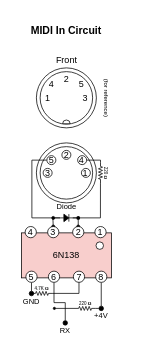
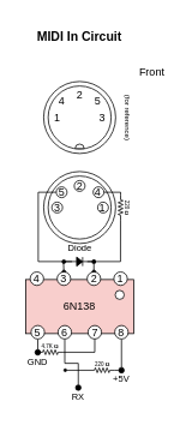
  <mxCell id="0" />
  <mxCell id="1" parent="0" />
  <mxCell id="2" value="" style="ellipse;whiteSpace=wrap;html=1;aspect=fixed;" parent="1" vertex="1"><mxGeometry x="48" y="90" width="80" height="80" as="geometry" /></mxCell>
  <mxCell id="3" value="" style="ellipse;whiteSpace=wrap;html=1;aspect=fixed;" parent="1" vertex="1"><mxGeometry x="53" y="95" width="70" height="70" as="geometry" /></mxCell>
  <mxCell id="4" value="1" style="text;html=1;align=center;verticalAlign=middle;resizable=0;points=[];autosize=1;" parent="1" vertex="1"><mxGeometry x="53" y="120" width="20" height="20" as="geometry" /></mxCell>
  <mxCell id="5" value="2" style="text;html=1;align=center;verticalAlign=middle;resizable=0;points=[];autosize=1;" parent="1" vertex="1"><mxGeometry x="78" y="95" width="20" height="20" as="geometry" /></mxCell>
  <mxCell id="6" value="3" style="text;html=1;align=center;verticalAlign=middle;resizable=0;points=[];autosize=1;" parent="1" vertex="1"><mxGeometry x="103" y="120" width="20" height="20" as="geometry" /></mxCell>
  <mxCell id="7" value="4" style="text;html=1;align=center;verticalAlign=middle;resizable=0;points=[];autosize=1;" parent="1" vertex="1"><mxGeometry x="58" y="102" width="20" height="20" as="geometry" /></mxCell>
  <mxCell id="8" value="5" style="text;html=1;align=center;verticalAlign=middle;resizable=0;points=[];autosize=1;" parent="1" vertex="1"><mxGeometry x="98" y="102" width="20" height="20" as="geometry" /></mxCell>
  <mxCell id="9" value="" style="shape=or;whiteSpace=wrap;html=1;rotation=-90;" parent="1" vertex="1"><mxGeometry x="85.5" y="157" width="5" height="10" as="geometry" /></mxCell>
- <mxCell id="10" value="Front" style="text;html=1;align=center;verticalAlign=middle;resizable=0;points=[];autosize=1;" parent="1" vertex="1"><mxGeometry x="68" y="70" width="40" height="20" as="geometry" /></mxCell>
+ <mxCell id="10" value="Front" style="text;html=1;align=center;verticalAlign=middle;resizable=0;points=[];autosize=1;" parent="1" vertex="1"><mxGeometry x="148" y="70" width="40" height="20" as="geometry" /></mxCell>
  <mxCell id="11" value="" style="ellipse;whiteSpace=wrap;html=1;aspect=fixed;" parent="1" vertex="1"><mxGeometry x="48" y="190" width="80" height="80" as="geometry" /></mxCell>
  <mxCell id="12" value="" style="ellipse;whiteSpace=wrap;html=1;aspect=fixed;" parent="1" vertex="1"><mxGeometry x="53" y="195" width="70" height="70" as="geometry" /></mxCell>
  <mxCell id="13" value="" style="verticalLabelPosition=bottom;shadow=0;dashed=0;align=center;html=1;verticalAlign=top;strokeWidth=1;shape=ellipse;perimeter=ellipsePerimeter;" parent="1" vertex="1"><mxGeometry x="82" y="200" width="12" height="12" as="geometry" /></mxCell>
  <mxCell id="14" style="edgeStyle=orthogonalEdgeStyle;rounded=0;orthogonalLoop=1;jettySize=auto;html=1;exitX=1;exitY=0.5;exitDx=0;exitDy=0;entryX=0;entryY=0.5;entryDx=0;entryDy=0;entryPerimeter=0;fontSize=10;endArrow=none;endFill=0;" parent="1" source="15" target="27" edge="1"><mxGeometry relative="1" as="geometry" /></mxCell>
  <mxCell id="15" value="" style="verticalLabelPosition=bottom;shadow=0;dashed=0;align=center;html=1;verticalAlign=top;strokeWidth=1;shape=ellipse;perimeter=ellipsePerimeter;" parent="1" vertex="1"><mxGeometry x="103" y="207" width="12" height="12" as="geometry" /></mxCell>
  <mxCell id="16" style="edgeStyle=orthogonalEdgeStyle;rounded=0;orthogonalLoop=1;jettySize=auto;html=1;exitX=0;exitY=0.5;exitDx=0;exitDy=0;fontSize=10;endArrow=none;endFill=0;entryX=0;entryY=0.5;entryDx=0;entryDy=0;entryPerimeter=0;" parent="1" source="17" target="32" edge="1"><mxGeometry relative="1" as="geometry"><mxPoint x="42" y="280" as="targetPoint" /></mxGeometry></mxCell>
  <mxCell id="17" value="" style="verticalLabelPosition=bottom;shadow=0;dashed=0;align=center;html=1;verticalAlign=top;strokeWidth=1;shape=ellipse;perimeter=ellipsePerimeter;" parent="1" vertex="1"><mxGeometry x="62" y="207" width="12" height="12" as="geometry" /></mxCell>
  <mxCell id="18" value="" style="verticalLabelPosition=bottom;shadow=0;dashed=0;align=center;html=1;verticalAlign=top;strokeWidth=1;shape=ellipse;perimeter=ellipsePerimeter;" parent="1" vertex="1"><mxGeometry x="108" y="224" width="12" height="12" as="geometry" /></mxCell>
  <mxCell id="19" value="" style="verticalLabelPosition=bottom;shadow=0;dashed=0;align=center;html=1;verticalAlign=top;strokeWidth=1;shape=ellipse;perimeter=ellipsePerimeter;" parent="1" vertex="1"><mxGeometry x="57" y="224" width="12" height="12" as="geometry" /></mxCell>
  <mxCell id="20" value="2" style="text;html=1;align=center;verticalAlign=middle;resizable=0;points=[];autosize=1;" parent="1" vertex="1"><mxGeometry x="78" y="196" width="20" height="20" as="geometry" /></mxCell>
  <mxCell id="21" value="3" style="text;html=1;align=center;verticalAlign=middle;resizable=0;points=[];autosize=1;" parent="1" vertex="1"><mxGeometry x="53" y="220" width="20" height="20" as="geometry" /></mxCell>
  <mxCell id="22" value="1" style="text;html=1;align=center;verticalAlign=middle;resizable=0;points=[];autosize=1;" parent="1" vertex="1"><mxGeometry x="103" y="220" width="20" height="20" as="geometry" /></mxCell>
  <mxCell id="23" value="5" style="text;html=1;align=center;verticalAlign=middle;resizable=0;points=[];autosize=1;" parent="1" vertex="1"><mxGeometry x="58" y="203" width="20" height="20" as="geometry" /></mxCell>
  <mxCell id="24" value="4" style="text;html=1;align=center;verticalAlign=middle;resizable=0;points=[];autosize=1;" parent="1" vertex="1"><mxGeometry x="98" y="203" width="20" height="20" as="geometry" /></mxCell>
  <mxCell id="25" value="&lt;font style=&quot;font-size: 8px&quot;&gt;(for reference)&lt;/font&gt;" style="text;html=1;align=center;verticalAlign=middle;resizable=0;points=[];autosize=1;rotation=90;" parent="1" vertex="1"><mxGeometry x="108" y="120" width="70" height="20" as="geometry" /></mxCell>
  <mxCell id="26" style="edgeStyle=orthogonalEdgeStyle;rounded=0;orthogonalLoop=1;jettySize=auto;html=1;entryX=1;entryY=0.5;entryDx=0;entryDy=0;entryPerimeter=0;endArrow=none;endFill=0;endSize=4;fontSize=10;exitX=0.953;exitY=0.978;exitDx=0;exitDy=0;exitPerimeter=0;" parent="1" source="28" target="32" edge="1"><mxGeometry relative="1" as="geometry"><mxPoint x="138" y="260" as="sourcePoint" /><Array as="points"><mxPoint x="133" y="244" /><mxPoint x="133" y="290" /></Array></mxGeometry></mxCell>
  <mxCell id="27" value="" style="pointerEvents=1;verticalLabelPosition=bottom;shadow=0;dashed=0;align=center;html=1;verticalAlign=top;shape=mxgraph.electrical.resistors.resistor_2;fontSize=10;rotation=90;" parent="1" vertex="1"><mxGeometry x="120" y="227.3" width="27" height="5.4" as="geometry" /></mxCell>
  <mxCell id="28" value="&lt;font style=&quot;font-size: 6px&quot;&gt;220&amp;nbsp;&lt;b style=&quot;font-family: &amp;#34;verdana&amp;#34; ; background-color: rgb(255 , 255 , 255)&quot;&gt;Ω&lt;/b&gt;&lt;/font&gt;" style="text;html=1;align=center;verticalAlign=middle;resizable=0;points=[];autosize=1;fontSize=10;rotation=90;" parent="1" vertex="1"><mxGeometry x="128" y="220" width="30" height="20" as="geometry" /></mxCell>
  <mxCell id="29" value="MIDI In Circuit" style="text;html=1;strokeColor=none;fillColor=none;align=center;verticalAlign=middle;whiteSpace=wrap;rounded=0;fontSize=14;labelBackgroundColor=none;fontStyle=1;" parent="1" vertex="1"><mxGeometry x="33" y="20" width="110" height="40" as="geometry" /></mxCell>
  <mxCell id="30" style="edgeStyle=orthogonalEdgeStyle;rounded=0;orthogonalLoop=1;jettySize=auto;html=1;exitX=1;exitY=0.5;exitDx=0;exitDy=0;exitPerimeter=0;entryX=0.5;entryY=0;entryDx=0;entryDy=0;endArrow=oval;endFill=1;endSize=4;fontSize=10;" parent="1" source="32" target="39" edge="1"><mxGeometry relative="1" as="geometry" /></mxCell>
  <mxCell id="31" style="edgeStyle=orthogonalEdgeStyle;rounded=0;orthogonalLoop=1;jettySize=auto;html=1;exitX=0;exitY=0.5;exitDx=0;exitDy=0;exitPerimeter=0;entryX=0.5;entryY=0;entryDx=0;entryDy=0;endArrow=oval;endFill=1;endSize=4;fontSize=10;" parent="1" source="65" target="38" edge="1"><mxGeometry relative="1" as="geometry" /></mxCell>
  <mxCell id="32" value="" style="pointerEvents=1;fillColor=strokeColor;verticalLabelPosition=bottom;shadow=0;dashed=0;align=center;html=1;verticalAlign=top;shape=mxgraph.electrical.diodes.diode;" parent="1" vertex="1"><mxGeometry x="79.66" y="285" width="16.67" height="10" as="geometry" /></mxCell>
  <mxCell id="33" value="6N138" style="rounded=0;whiteSpace=wrap;html=1;fillColor=#f8cecc;" parent="1" vertex="1"><mxGeometry x="28" y="310" width="120" height="60" as="geometry" /></mxCell>
  <mxCell id="34" value="" style="ellipse;whiteSpace=wrap;html=1;aspect=fixed;" parent="1" vertex="1"><mxGeometry x="127.5" y="322" width="10" height="10" as="geometry" /></mxCell>
  <mxCell id="35" value="&lt;font style=&quot;font-size: 10px&quot;&gt;Diode&lt;/font&gt;" style="text;html=1;align=center;verticalAlign=middle;resizable=0;points=[];autosize=1;" parent="1" vertex="1"><mxGeometry x="68" y="265" width="40" height="20" as="geometry" /></mxCell>
  <mxCell id="36" value="" style="verticalLabelPosition=bottom;shadow=0;dashed=0;align=center;html=1;verticalAlign=top;strokeWidth=1;shape=ellipse;perimeter=ellipsePerimeter;" parent="1" vertex="1"><mxGeometry x="33" y="301.5" width="15" height="15" as="geometry" /></mxCell>
  <mxCell id="37" value="" style="verticalLabelPosition=bottom;shadow=0;dashed=0;align=center;html=1;verticalAlign=top;strokeWidth=1;shape=ellipse;perimeter=ellipsePerimeter;" parent="1" vertex="1"><mxGeometry x="126" y="301.5" width="15" height="15" as="geometry" /></mxCell>
  <mxCell id="38" value="" style="verticalLabelPosition=bottom;shadow=0;dashed=0;align=center;html=1;verticalAlign=top;strokeWidth=1;shape=ellipse;perimeter=ellipsePerimeter;" parent="1" vertex="1"><mxGeometry x="63" y="301.5" width="15" height="15" as="geometry" /></mxCell>
  <mxCell id="39" value="" style="verticalLabelPosition=bottom;shadow=0;dashed=0;align=center;html=1;verticalAlign=top;strokeWidth=1;shape=ellipse;perimeter=ellipsePerimeter;" parent="1" vertex="1"><mxGeometry x="96.33" y="301.5" width="15" height="15" as="geometry" /></mxCell>
  <mxCell id="40" value="1" style="text;html=1;align=center;verticalAlign=middle;resizable=0;points=[];autosize=1;" parent="1" vertex="1"><mxGeometry x="123" y="299" width="20" height="20" as="geometry" /></mxCell>
  <mxCell id="41" value="2" style="text;html=1;align=center;verticalAlign=middle;resizable=0;points=[];autosize=1;" parent="1" vertex="1"><mxGeometry x="93.83" y="299" width="20" height="20" as="geometry" /></mxCell>
  <mxCell id="42" value="3" style="text;html=1;align=center;verticalAlign=middle;resizable=0;points=[];autosize=1;" parent="1" vertex="1"><mxGeometry x="59.66" y="299" width="20" height="20" as="geometry" /></mxCell>
  <mxCell id="43" value="4" style="text;html=1;align=center;verticalAlign=middle;resizable=0;points=[];autosize=1;" parent="1" vertex="1"><mxGeometry x="29.5" y="299" width="20" height="20" as="geometry" /></mxCell>
  <mxCell id="44" style="edgeStyle=orthogonalEdgeStyle;rounded=0;orthogonalLoop=1;jettySize=auto;html=1;exitX=0.5;exitY=1;exitDx=0;exitDy=0;entryX=0.524;entryY=-0.008;entryDx=0;entryDy=0;entryPerimeter=0;endArrow=oval;endFill=1;fontSize=10;" parent="1" source="45" target="57" edge="1"><mxGeometry relative="1" as="geometry" /></mxCell>
  <mxCell id="45" value="" style="verticalLabelPosition=bottom;shadow=0;dashed=0;align=center;html=1;verticalAlign=top;strokeWidth=1;shape=ellipse;perimeter=ellipsePerimeter;" parent="1" vertex="1"><mxGeometry x="33.99" y="361" width="15" height="15" as="geometry" /></mxCell>
  <mxCell id="46" style="edgeStyle=orthogonalEdgeStyle;rounded=0;orthogonalLoop=1;jettySize=auto;html=1;exitX=0.5;exitY=1;exitDx=0;exitDy=0;entryX=0.5;entryY=0.035;entryDx=0;entryDy=0;entryPerimeter=0;endArrow=oval;endFill=1;fontSize=10;" parent="1" source="47" target="56" edge="1"><mxGeometry relative="1" as="geometry" /></mxCell>
  <mxCell id="47" value="" style="verticalLabelPosition=bottom;shadow=0;dashed=0;align=center;html=1;verticalAlign=top;strokeWidth=1;shape=ellipse;perimeter=ellipsePerimeter;" parent="1" vertex="1"><mxGeometry x="126.99" y="361" width="15" height="15" as="geometry" /></mxCell>
  <mxCell id="48" style="edgeStyle=orthogonalEdgeStyle;rounded=0;orthogonalLoop=1;jettySize=auto;html=1;exitX=0.5;exitY=1;exitDx=0;exitDy=0;endArrow=oval;endFill=1;fontSize=10;" parent="1" source="49" target="55" edge="1"><mxGeometry relative="1" as="geometry" /></mxCell>
  <mxCell id="49" value="" style="verticalLabelPosition=bottom;shadow=0;dashed=0;align=center;html=1;verticalAlign=top;strokeWidth=1;shape=ellipse;perimeter=ellipsePerimeter;" parent="1" vertex="1"><mxGeometry x="63.99" y="361" width="15" height="15" as="geometry" /></mxCell>
  <mxCell id="50" value="" style="verticalLabelPosition=bottom;shadow=0;dashed=0;align=center;html=1;verticalAlign=top;strokeWidth=1;shape=ellipse;perimeter=ellipsePerimeter;" parent="1" vertex="1"><mxGeometry x="97.32" y="361" width="15" height="15" as="geometry" /></mxCell>
  <mxCell id="51" value="8" style="text;html=1;align=center;verticalAlign=middle;resizable=0;points=[];autosize=1;" parent="1" vertex="1"><mxGeometry x="123.5" y="358.5" width="20" height="20" as="geometry" /></mxCell>
  <mxCell id="52" value="7" style="text;html=1;align=center;verticalAlign=middle;resizable=0;points=[];autosize=1;" parent="1" vertex="1"><mxGeometry x="94.82" y="358.5" width="20" height="20" as="geometry" /></mxCell>
  <mxCell id="53" value="6" style="text;html=1;align=center;verticalAlign=middle;resizable=0;points=[];autosize=1;" parent="1" vertex="1"><mxGeometry x="60.5" y="358.5" width="20" height="20" as="geometry" /></mxCell>
  <mxCell id="54" value="5" style="text;html=1;align=center;verticalAlign=middle;resizable=0;points=[];autosize=1;" parent="1" vertex="1"><mxGeometry x="31.49" y="358.5" width="20" height="20" as="geometry" /></mxCell>
  <mxCell id="55" value="RX" style="text;html=1;align=center;verticalAlign=middle;resizable=0;points=[];autosize=1;fontSize=10;" parent="1" vertex="1"><mxGeometry x="71.49" y="430" width="30" height="20" as="geometry" /></mxCell>
- <mxCell id="56" value="+4V" style="text;html=1;align=center;verticalAlign=middle;resizable=0;points=[];autosize=1;fontSize=10;" parent="1" vertex="1"><mxGeometry x="119.49" y="410" width="30" height="20" as="geometry" /></mxCell>
+ <mxCell id="56" value="+5V" style="text;html=1;align=center;verticalAlign=middle;resizable=0;points=[];autosize=1;fontSize=10;" parent="1" vertex="1"><mxGeometry x="119.49" y="410" width="30" height="20" as="geometry" /></mxCell>
  <mxCell id="57" value="GND" style="text;html=1;align=center;verticalAlign=middle;resizable=0;points=[];autosize=1;fontSize=10;" parent="1" vertex="1"><mxGeometry x="20.5" y="391" width="40" height="20" as="geometry" /></mxCell>
  <mxCell id="58" style="edgeStyle=orthogonalEdgeStyle;rounded=0;orthogonalLoop=1;jettySize=auto;html=1;entryX=0.5;entryY=1;entryDx=0;entryDy=0;endArrow=none;endFill=0;fontSize=10;" parent="1" source="59" target="50" edge="1"><mxGeometry relative="1" as="geometry"><Array as="points"><mxPoint x="105" y="390" /></Array></mxGeometry></mxCell>
  <mxCell id="59" value="" style="pointerEvents=1;verticalLabelPosition=bottom;shadow=0;dashed=0;align=center;html=1;verticalAlign=top;shape=mxgraph.electrical.resistors.resistor_2;fontSize=10;rotation=0;" parent="1" vertex="1"><mxGeometry x="42" y="388" width="27" height="5.4" as="geometry" /></mxCell>
  <mxCell id="60" value="&lt;font style=&quot;font-size: 6px&quot;&gt;&lt;span style=&quot;background-color: rgb(248 , 249 , 250)&quot;&gt;4.7K&amp;nbsp;&lt;/span&gt;&lt;b style=&quot;font-family: &amp;#34;verdana&amp;#34; ; background-color: rgb(255 , 255 , 255)&quot;&gt;Ω&lt;/b&gt;&lt;/font&gt;" style="text;html=1;align=center;verticalAlign=middle;resizable=0;points=[];autosize=1;fontSize=10;rotation=0;" parent="1" vertex="1"><mxGeometry x="40" y="373" width="30" height="20" as="geometry" /></mxCell>
  <mxCell id="61" style="edgeStyle=orthogonalEdgeStyle;rounded=0;orthogonalLoop=1;jettySize=auto;html=1;exitX=1;exitY=0.5;exitDx=0;exitDy=0;exitPerimeter=0;entryX=0.391;entryY=0.036;entryDx=0;entryDy=0;entryPerimeter=0;endArrow=none;endFill=0;fontSize=10;" parent="1" source="63" target="56" edge="1"><mxGeometry relative="1" as="geometry" /></mxCell>
  <mxCell id="62" style="edgeStyle=orthogonalEdgeStyle;rounded=0;orthogonalLoop=1;jettySize=auto;html=1;exitX=0;exitY=0.5;exitDx=0;exitDy=0;exitPerimeter=0;endArrow=oval;endFill=1;fontSize=10;endSize=3;" parent="1" edge="1"><mxGeometry relative="1" as="geometry"><mxPoint x="72" y="411" as="targetPoint" /><mxPoint x="99.5" y="410.7" as="sourcePoint" /></mxGeometry></mxCell>
  <mxCell id="63" value="" style="pointerEvents=1;verticalLabelPosition=bottom;shadow=0;dashed=0;align=center;html=1;verticalAlign=top;shape=mxgraph.electrical.resistors.resistor_2;fontSize=10;rotation=0;" parent="1" vertex="1"><mxGeometry x="99.5" y="408" width="27" height="5.4" as="geometry" /></mxCell>
  <mxCell id="64" value="&lt;font style=&quot;font-size: 6px&quot;&gt;220&amp;nbsp;&lt;b style=&quot;font-family: &amp;#34;verdana&amp;#34; ; background-color: rgb(255 , 255 , 255)&quot;&gt;Ω&lt;/b&gt;&lt;/font&gt;" style="text;html=1;align=center;verticalAlign=middle;resizable=0;points=[];autosize=1;fontSize=10;rotation=0;" parent="1" vertex="1"><mxGeometry x="98" y="392" width="30" height="20" as="geometry" /></mxCell>
  <mxCell id="65" value="" style="ellipse;fillColor=#000000;strokeColor=none;fontSize=10;" parent="1" vertex="1"><mxGeometry x="70" y="289.5" width="1" height="1" as="geometry" /></mxCell>
  <mxCell id="66" style="edgeStyle=orthogonalEdgeStyle;rounded=0;orthogonalLoop=1;jettySize=auto;html=1;exitX=0;exitY=0.5;exitDx=0;exitDy=0;exitPerimeter=0;entryX=0.5;entryY=0;entryDx=0;entryDy=0;endArrow=oval;endFill=1;endSize=4;fontSize=10;" parent="1" source="32" target="65" edge="1"><mxGeometry relative="1" as="geometry"><mxPoint x="79.66" y="290" as="sourcePoint" /><mxPoint x="70.5" y="301.5" as="targetPoint" /></mxGeometry></mxCell>
  <mxCell id="67" value="" style="ellipse;fillColor=#000000;strokeColor=none;fontSize=10;" parent="1" vertex="1"><mxGeometry x="101.33" y="287.5" width="5" height="5" as="geometry" /></mxCell>
